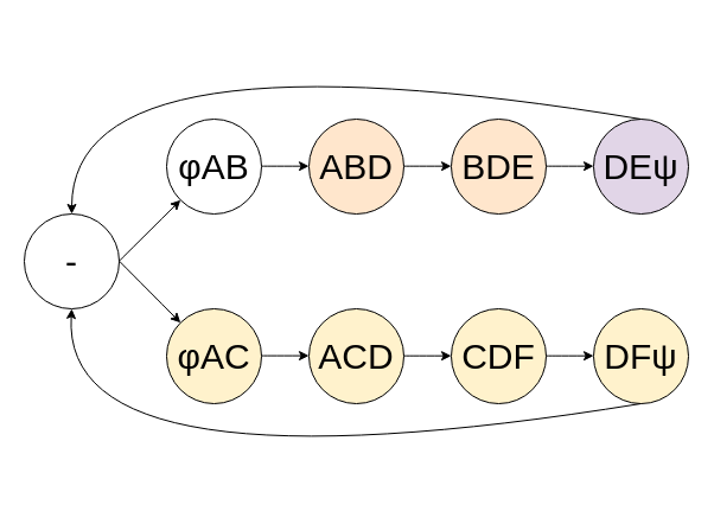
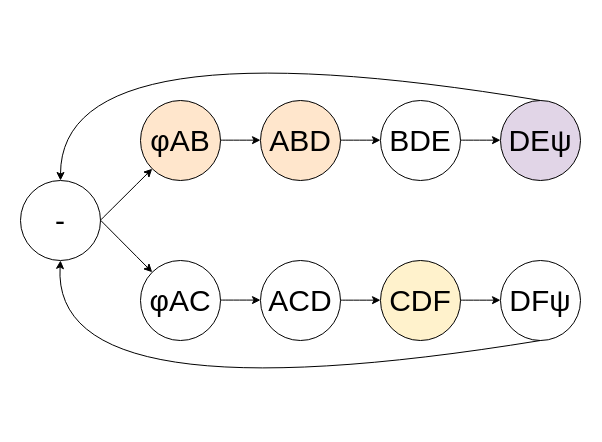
  <mxCell id="0" />
  <mxCell id="1" parent="0" />
  <mxCell id="2" value="&lt;font style=&quot;font-size: 30px;&quot;&gt;-&lt;/font&gt;" style="ellipse;whiteSpace=wrap;html=1;aspect=fixed;" vertex="1" parent="1"><mxGeometry x="20" y="180" width="80" height="80" as="geometry" /></mxCell>
- <mxCell id="3" value="&lt;span style=&quot;left: 156.508px; top: 959.48px; font-size: 30px; font-family: sans-serif; transform: scaleX(1.012);&quot; role=&quot;presentation&quot; dir=&quot;ltr&quot;&gt;φ&lt;/span&gt;AB" style="ellipse;whiteSpace=wrap;html=1;aspect=fixed;fontSize=30;" vertex="1" parent="1"><mxGeometry x="140" y="100" width="80" height="80" as="geometry" /></mxCell>
- <mxCell id="4" value="&lt;span style=&quot;left: 156.508px; top: 959.48px; font-size: 30px; font-family: sans-serif; transform: scaleX(1.012);&quot; role=&quot;presentation&quot; dir=&quot;ltr&quot;&gt;φ&lt;/span&gt;AC" style="ellipse;whiteSpace=wrap;html=1;aspect=fixed;fontSize=30;fillColor=#fff2cc;" vertex="1" parent="1"><mxGeometry x="140" y="260" width="80" height="80" as="geometry" /></mxCell>
+ <mxCell id="3" value="&lt;span style=&quot;left: 156.508px; top: 959.48px; font-size: 30px; font-family: sans-serif; transform: scaleX(1.012);&quot; role=&quot;presentation&quot; dir=&quot;ltr&quot;&gt;φ&lt;/span&gt;AB" style="ellipse;whiteSpace=wrap;html=1;aspect=fixed;fontSize=30;fillColor=#ffe6cc;" vertex="1" parent="1"><mxGeometry x="140" y="100" width="80" height="80" as="geometry" /></mxCell>
+ <mxCell id="4" value="&lt;span style=&quot;left: 156.508px; top: 959.48px; font-size: 30px; font-family: sans-serif; transform: scaleX(1.012);&quot; role=&quot;presentation&quot; dir=&quot;ltr&quot;&gt;φ&lt;/span&gt;AC" style="ellipse;whiteSpace=wrap;html=1;aspect=fixed;fontSize=30;" vertex="1" parent="1"><mxGeometry x="140" y="260" width="80" height="80" as="geometry" /></mxCell>
  <mxCell id="5" value="ABD" style="ellipse;whiteSpace=wrap;html=1;aspect=fixed;fontSize=30;fillColor=#ffe6cc;" vertex="1" parent="1"><mxGeometry x="260" y="100" width="80" height="80" as="geometry" /></mxCell>
- <mxCell id="6" value="ACD" style="ellipse;whiteSpace=wrap;html=1;aspect=fixed;fontSize=30;fillColor=#fff2cc;" vertex="1" parent="1"><mxGeometry x="260" y="260" width="80" height="80" as="geometry" /></mxCell>
- <mxCell id="7" value="BDE" style="ellipse;whiteSpace=wrap;html=1;aspect=fixed;fontSize=30;fillColor=#ffe6cc;" vertex="1" parent="1"><mxGeometry x="380" y="100" width="80" height="80" as="geometry" /></mxCell>
+ <mxCell id="6" value="ACD" style="ellipse;whiteSpace=wrap;html=1;aspect=fixed;fontSize=30;" vertex="1" parent="1"><mxGeometry x="260" y="260" width="80" height="80" as="geometry" /></mxCell>
+ <mxCell id="7" value="BDE" style="ellipse;whiteSpace=wrap;html=1;aspect=fixed;fontSize=30;" vertex="1" parent="1"><mxGeometry x="380" y="100" width="80" height="80" as="geometry" /></mxCell>
  <mxCell id="8" value="CDF" style="ellipse;whiteSpace=wrap;html=1;aspect=fixed;fontSize=30;fillColor=#fff2cc;" vertex="1" parent="1"><mxGeometry x="380" y="260" width="80" height="80" as="geometry" /></mxCell>
  <mxCell id="9" value="DE&lt;span dir=&quot;ltr&quot; role=&quot;presentation&quot; style=&quot;left: 156.508px; top: 959.48px; font-size: 30px; font-family: sans-serif; transform: scaleX(1.012);&quot;&gt;ψ&lt;/span&gt;" style="ellipse;whiteSpace=wrap;html=1;aspect=fixed;fontSize=30;fillColor=#e1d5e7;" vertex="1" parent="1"><mxGeometry x="500" y="100" width="80" height="80" as="geometry" /></mxCell>
- <mxCell id="10" value="DF&lt;span dir=&quot;ltr&quot; role=&quot;presentation&quot; style=&quot;left: 156.508px; top: 959.48px; font-size: 30px; font-family: sans-serif; transform: scaleX(1.012);&quot;&gt;ψ&lt;/span&gt;" style="ellipse;whiteSpace=wrap;html=1;aspect=fixed;fontSize=30;fillColor=#fff2cc;" vertex="1" parent="1"><mxGeometry x="500" y="260" width="80" height="80" as="geometry" /></mxCell>
+ <mxCell id="10" value="DF&lt;span dir=&quot;ltr&quot; role=&quot;presentation&quot; style=&quot;left: 156.508px; top: 959.48px; font-size: 30px; font-family: sans-serif; transform: scaleX(1.012);&quot;&gt;ψ&lt;/span&gt;" style="ellipse;whiteSpace=wrap;html=1;aspect=fixed;fontSize=30;" vertex="1" parent="1"><mxGeometry x="500" y="260" width="80" height="80" as="geometry" /></mxCell>
  <mxCell id="11" value="" style="endArrow=classic;html=1;rounded=0;curved=1;exitX=1;exitY=0.5;exitDx=0;exitDy=0;" edge="1" parent="1"><mxGeometry width="50" height="50" relative="1" as="geometry"><mxPoint x="220" y="299.58" as="sourcePoint" /><mxPoint x="260" y="299.58" as="targetPoint" /></mxGeometry></mxCell>
  <mxCell id="12" value="" style="endArrow=classic;html=1;rounded=0;curved=1;exitX=1;exitY=0.5;exitDx=0;exitDy=0;" edge="1" parent="1"><mxGeometry width="50" height="50" relative="1" as="geometry"><mxPoint x="340" y="299.66" as="sourcePoint" /><mxPoint x="380" y="299.66" as="targetPoint" /></mxGeometry></mxCell>
  <mxCell id="13" value="" style="endArrow=classic;html=1;rounded=0;curved=1;exitX=1;exitY=0.5;exitDx=0;exitDy=0;" edge="1" parent="1"><mxGeometry width="50" height="50" relative="1" as="geometry"><mxPoint x="460" y="299.66" as="sourcePoint" /><mxPoint x="500" y="299.66" as="targetPoint" /></mxGeometry></mxCell>
  <mxCell id="14" value="" style="endArrow=classic;html=1;rounded=0;curved=1;exitX=1;exitY=0.5;exitDx=0;exitDy=0;" edge="1" parent="1"><mxGeometry width="50" height="50" relative="1" as="geometry"><mxPoint x="220" y="139.66" as="sourcePoint" /><mxPoint x="260" y="139.66" as="targetPoint" /></mxGeometry></mxCell>
  <mxCell id="15" value="" style="endArrow=classic;html=1;rounded=0;curved=1;exitX=1;exitY=0.5;exitDx=0;exitDy=0;" edge="1" parent="1"><mxGeometry width="50" height="50" relative="1" as="geometry"><mxPoint x="340" y="139.66" as="sourcePoint" /><mxPoint x="380" y="139.66" as="targetPoint" /></mxGeometry></mxCell>
  <mxCell id="16" value="" style="endArrow=classic;html=1;rounded=0;curved=1;exitX=1;exitY=0.5;exitDx=0;exitDy=0;" edge="1" parent="1"><mxGeometry width="50" height="50" relative="1" as="geometry"><mxPoint x="460" y="139.66" as="sourcePoint" /><mxPoint x="500" y="139.66" as="targetPoint" /></mxGeometry></mxCell>
  <mxCell id="17" value="" style="endArrow=classic;html=1;rounded=0;curved=1;exitX=1;exitY=0.5;exitDx=0;exitDy=0;entryX=0;entryY=1;entryDx=0;entryDy=0;" edge="1" parent="1" target="3"><mxGeometry width="50" height="50" relative="1" as="geometry"><mxPoint x="100" y="219.66" as="sourcePoint" /><mxPoint x="140" y="219.66" as="targetPoint" /></mxGeometry></mxCell>
  <mxCell id="18" value="" style="endArrow=classic;html=1;rounded=0;curved=1;exitX=1;exitY=0.5;exitDx=0;exitDy=0;entryX=0;entryY=0;entryDx=0;entryDy=0;" edge="1" parent="1" target="4"><mxGeometry width="50" height="50" relative="1" as="geometry"><mxPoint x="100" y="219.66" as="sourcePoint" /><mxPoint x="140" y="219.66" as="targetPoint" /></mxGeometry></mxCell>
  <mxCell id="19" value="" style="endArrow=classic;html=1;rounded=0;curved=1;exitX=0.5;exitY=0;exitDx=0;exitDy=0;entryX=0.5;entryY=0;entryDx=0;entryDy=0;" edge="1" parent="1" source="9" target="2"><mxGeometry width="50" height="50" relative="1" as="geometry"><mxPoint x="550" y="80" as="sourcePoint" /><mxPoint x="590" y="80" as="targetPoint" /><Array as="points"><mxPoint x="60" y="20" /></Array></mxGeometry></mxCell>
  <mxCell id="20" value="" style="endArrow=classic;html=1;rounded=0;curved=1;exitX=0.5;exitY=1;exitDx=0;exitDy=0;entryX=0.5;entryY=1;entryDx=0;entryDy=0;" edge="1" parent="1" source="10" target="2"><mxGeometry width="50" height="50" relative="1" as="geometry"><mxPoint x="300" y="280" as="sourcePoint" /><mxPoint x="340" y="280" as="targetPoint" /><Array as="points"><mxPoint x="50" y="420" /></Array></mxGeometry></mxCell>
